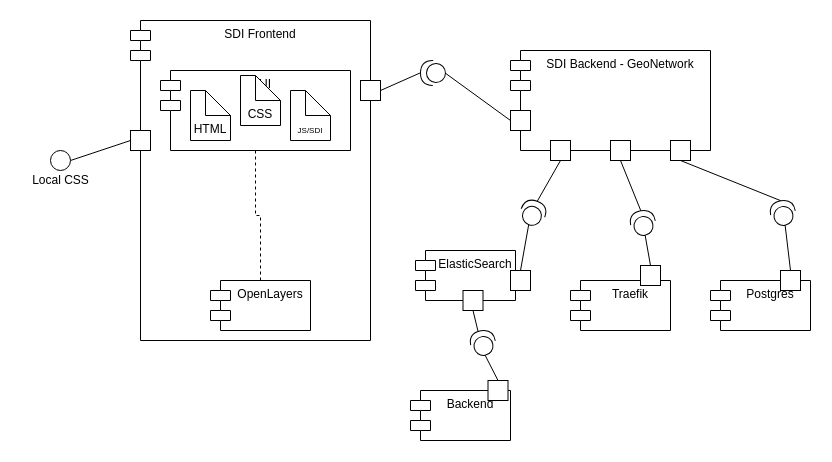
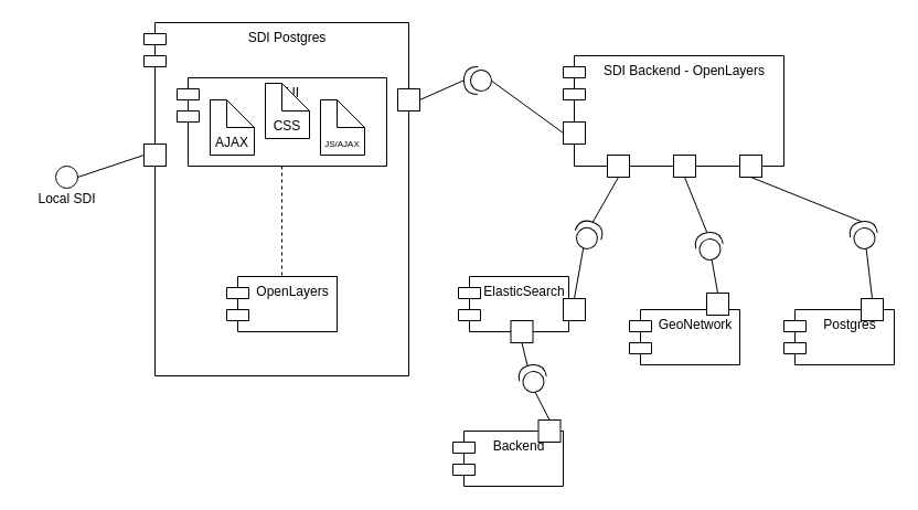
  <mxCell id="0" />
  <mxCell id="1" parent="0" />
- <mxCell id="2" value="SDI Backend - GeoNetwork" style="shape=module;align=left;spacingLeft=20;align=center;verticalAlign=top;whiteSpace=wrap;html=1;" parent="1" vertex="1"><mxGeometry x="510" y="50" width="200" height="100" as="geometry" /></mxCell>
+ <mxCell id="2" value="SDI Backend - OpenLayers" style="shape=module;align=left;spacingLeft=20;align=center;verticalAlign=top;whiteSpace=wrap;html=1;" parent="1" vertex="1"><mxGeometry x="510" y="50" width="200" height="100" as="geometry" /></mxCell>
  <mxCell id="3" value="" style="fontStyle=0;labelPosition=right;verticalLabelPosition=middle;align=left;verticalAlign=middle;spacingLeft=2;html=1;" parent="1" vertex="1"><mxGeometry x="510" y="110" width="20" height="20" as="geometry" /></mxCell>
  <mxCell id="4" value="" style="shape=providedRequiredInterface;html=1;verticalLabelPosition=bottom;sketch=0;rotation=-179;" parent="1" vertex="1"><mxGeometry x="420" y="60" width="24.95" height="25" as="geometry" /></mxCell>
  <mxCell id="5" value="" style="endArrow=none;startArrow=none;endFill=0;startFill=0;endSize=8;html=1;verticalAlign=bottom;labelBackgroundColor=none;strokeWidth=1;rounded=0;entryX=1;entryY=0.5;entryDx=0;entryDy=0;entryPerimeter=0;exitX=1;exitY=0.5;exitDx=0;exitDy=0;" parent="1" source="14" target="4" edge="1"><mxGeometry width="160" relative="1" as="geometry"><mxPoint x="330" y="260" as="sourcePoint" /><mxPoint x="490" y="260" as="targetPoint" /></mxGeometry></mxCell>
  <mxCell id="6" value="" style="endArrow=none;startArrow=none;endFill=0;startFill=0;endSize=8;html=1;verticalAlign=bottom;labelBackgroundColor=none;strokeWidth=1;rounded=0;entryX=0;entryY=0.5;entryDx=0;entryDy=0;exitX=0;exitY=0.5;exitDx=0;exitDy=0;exitPerimeter=0;" parent="1" source="4" target="3" edge="1"><mxGeometry width="160" relative="1" as="geometry"><mxPoint x="414.95" y="114" as="sourcePoint" /><mxPoint x="504.95" y="106" as="targetPoint" /></mxGeometry></mxCell>
  <mxCell id="7" value="" style="group" parent="1" vertex="1" connectable="0"><mxGeometry x="130" y="20" width="250" height="320" as="geometry" /></mxCell>
- <mxCell id="8" value="SDI Frontend" style="shape=module;align=left;spacingLeft=20;align=center;verticalAlign=top;whiteSpace=wrap;html=1;" parent="7" vertex="1"><mxGeometry width="240" height="320" as="geometry" /></mxCell>
+ <mxCell id="8" value="SDI Postgres" style="shape=module;align=left;spacingLeft=20;align=center;verticalAlign=top;whiteSpace=wrap;html=1;" parent="7" vertex="1"><mxGeometry width="240" height="320" as="geometry" /></mxCell>
  <mxCell id="9" value="" style="group" parent="7" vertex="1" connectable="0"><mxGeometry x="30" y="50" width="190" height="80" as="geometry" /></mxCell>
  <mxCell id="10" value="UI" style="shape=module;align=left;spacingLeft=20;align=center;verticalAlign=top;whiteSpace=wrap;html=1;" parent="9" vertex="1"><mxGeometry width="190" height="80" as="geometry" /></mxCell>
- <mxCell id="11" value="HTML" style="shape=note2;boundedLbl=1;whiteSpace=wrap;html=1;size=25;verticalAlign=top;align=center;" parent="9" vertex="1"><mxGeometry x="30" y="20" width="40" height="50" as="geometry" /></mxCell>
+ <mxCell id="11" value="AJAX" style="shape=note2;boundedLbl=1;whiteSpace=wrap;html=1;size=25;verticalAlign=top;align=center;" parent="9" vertex="1"><mxGeometry x="30" y="20" width="40" height="50" as="geometry" /></mxCell>
  <mxCell id="12" value="CSS" style="shape=note2;boundedLbl=1;whiteSpace=wrap;html=1;size=25;verticalAlign=top;align=center;" parent="9" vertex="1"><mxGeometry x="80" y="5" width="40" height="50" as="geometry" /></mxCell>
- <mxCell id="13" value="&lt;font style=&quot;font-size: 8px;&quot;&gt;JS/SDI&lt;/font&gt;" style="shape=note2;boundedLbl=1;whiteSpace=wrap;html=1;size=25;verticalAlign=top;align=center;" parent="9" vertex="1"><mxGeometry x="130" y="20" width="40" height="50" as="geometry" /></mxCell>
+ <mxCell id="13" value="&lt;font style=&quot;font-size: 8px;&quot;&gt;JS/AJAX&lt;/font&gt;" style="shape=note2;boundedLbl=1;whiteSpace=wrap;html=1;size=25;verticalAlign=top;align=center;" parent="9" vertex="1"><mxGeometry x="130" y="20" width="40" height="50" as="geometry" /></mxCell>
  <mxCell id="14" value="" style="fontStyle=0;labelPosition=right;verticalLabelPosition=middle;align=left;verticalAlign=middle;spacingLeft=2;html=1;" parent="7" vertex="1"><mxGeometry x="230" y="60" width="20" height="20" as="geometry" /></mxCell>
- <mxCell id="15" value="OpenLayers" style="shape=module;align=left;spacingLeft=20;align=center;verticalAlign=top;whiteSpace=wrap;html=1;" parent="7" vertex="1"><mxGeometry x="80" y="260" width="100" height="50" as="geometry" /></mxCell>
+ <mxCell id="15" value="OpenLayers" style="shape=module;align=left;spacingLeft=20;align=center;verticalAlign=top;whiteSpace=wrap;html=1;" parent="7" vertex="1"><mxGeometry x="75" y="230" width="100" height="50" as="geometry" /></mxCell>
  <mxCell id="16" style="edgeStyle=orthogonalEdgeStyle;rounded=0;orthogonalLoop=1;jettySize=auto;html=1;exitX=0.5;exitY=1;exitDx=0;exitDy=0;entryX=0.5;entryY=0;entryDx=0;entryDy=0;dashed=1;endArrow=none;" parent="7" source="10" target="15" edge="1"><mxGeometry relative="1" as="geometry" /></mxCell>
  <mxCell id="17" value="" style="fontStyle=0;labelPosition=right;verticalLabelPosition=middle;align=left;verticalAlign=middle;spacingLeft=2;" parent="7" vertex="1"><mxGeometry y="110" width="20" height="20" as="geometry" /></mxCell>
  <mxCell id="18" value="" style="ellipse;" parent="1" vertex="1"><mxGeometry x="50" y="150" width="20" height="20" as="geometry" /></mxCell>
  <mxCell id="19" value="" style="endArrow=none;startArrow=none;endFill=0;startFill=0;endSize=8;html=1;verticalAlign=bottom;labelBackgroundColor=none;strokeWidth=1;rounded=0;entryX=0;entryY=0.5;entryDx=0;entryDy=0;exitX=1;exitY=0.5;exitDx=0;exitDy=0;" parent="1" source="18" target="17" edge="1"><mxGeometry width="160" relative="1" as="geometry"><mxPoint x="80" y="170" as="sourcePoint" /><mxPoint x="120" y="152" as="targetPoint" /></mxGeometry></mxCell>
  <mxCell id="20" value="" style="shape=providedRequiredInterface;html=1;verticalLabelPosition=bottom;sketch=0;rotation=-70;" vertex="1" parent="1"><mxGeometry x="519.996" y="199.996" width="24.95" height="25" as="geometry" /></mxCell>
  <mxCell id="21" value="" style="group" vertex="1" connectable="0" parent="1"><mxGeometry x="415" y="250" width="115" height="50" as="geometry" /></mxCell>
  <mxCell id="22" value="ElasticSearch" style="shape=module;align=left;spacingLeft=20;align=center;verticalAlign=top;whiteSpace=wrap;html=1;" parent="21" vertex="1"><mxGeometry width="100" height="50" as="geometry" /></mxCell>
  <mxCell id="23" value="" style="fontStyle=0;labelPosition=right;verticalLabelPosition=middle;align=left;verticalAlign=middle;spacingLeft=2;html=1;" vertex="1" parent="21"><mxGeometry x="95" y="20" width="20" height="20" as="geometry" /></mxCell>
  <mxCell id="24" value="" style="endArrow=none;startArrow=none;endFill=0;startFill=0;endSize=8;html=1;verticalAlign=bottom;labelBackgroundColor=none;strokeWidth=1;rounded=0;entryX=0.5;entryY=0;entryDx=0;entryDy=0;exitX=0;exitY=0.5;exitDx=0;exitDy=0;exitPerimeter=0;" edge="1" parent="1" source="20" target="23"><mxGeometry width="160" relative="1" as="geometry"><mxPoint x="440" y="190" as="sourcePoint" /><mxPoint x="505" y="237" as="targetPoint" /></mxGeometry></mxCell>
  <mxCell id="25" value="" style="fontStyle=0;labelPosition=right;verticalLabelPosition=middle;align=left;verticalAlign=middle;spacingLeft=2;html=1;" vertex="1" parent="1"><mxGeometry x="550" y="140" width="20" height="20" as="geometry" /></mxCell>
  <mxCell id="26" value="" style="fontStyle=0;labelPosition=right;verticalLabelPosition=middle;align=left;verticalAlign=middle;spacingLeft=2;html=1;" vertex="1" parent="1"><mxGeometry x="610" y="140" width="20" height="20" as="geometry" /></mxCell>
  <mxCell id="27" value="" style="fontStyle=0;labelPosition=right;verticalLabelPosition=middle;align=left;verticalAlign=middle;spacingLeft=2;html=1;" vertex="1" parent="1"><mxGeometry x="670" y="140" width="20" height="20" as="geometry" /></mxCell>
  <mxCell id="28" value="" style="endArrow=none;startArrow=none;endFill=0;startFill=0;endSize=8;html=1;verticalAlign=bottom;labelBackgroundColor=none;strokeWidth=1;rounded=0;entryX=1;entryY=0.5;entryDx=0;entryDy=0;exitX=0.5;exitY=1;exitDx=0;exitDy=0;entryPerimeter=0;" edge="1" parent="1" source="25" target="20"><mxGeometry width="160" relative="1" as="geometry"><mxPoint x="455" y="83" as="sourcePoint" /><mxPoint x="520" y="130" as="targetPoint" /></mxGeometry></mxCell>
  <mxCell id="29" value="" style="endArrow=none;startArrow=none;endFill=0;startFill=0;endSize=8;html=1;verticalAlign=bottom;labelBackgroundColor=none;strokeWidth=1;rounded=0;entryX=0.5;entryY=1;entryDx=0;entryDy=0;exitX=1;exitY=0.5;exitDx=0;exitDy=0;exitPerimeter=0;" edge="1" parent="1" source="44" target="26"><mxGeometry width="160" relative="1" as="geometry"><mxPoint x="620" y="210" as="sourcePoint" /><mxPoint x="530" y="140" as="targetPoint" /></mxGeometry></mxCell>
  <mxCell id="30" value="" style="endArrow=none;startArrow=none;endFill=0;startFill=0;endSize=8;html=1;verticalAlign=bottom;labelBackgroundColor=none;strokeWidth=1;rounded=0;entryX=1;entryY=0.5;entryDx=0;entryDy=0;exitX=0.5;exitY=1;exitDx=0;exitDy=0;entryPerimeter=0;" edge="1" parent="1" source="27" target="45"><mxGeometry width="160" relative="1" as="geometry"><mxPoint x="670" y="170" as="sourcePoint" /><mxPoint x="735" y="217" as="targetPoint" /></mxGeometry></mxCell>
  <mxCell id="31" value="" style="fontStyle=0;labelPosition=right;verticalLabelPosition=middle;align=left;verticalAlign=middle;spacingLeft=2;html=1;" vertex="1" parent="1"><mxGeometry x="462.5" y="290" width="20" height="20" as="geometry" /></mxCell>
  <mxCell id="32" value="" style="group" vertex="1" connectable="0" parent="1"><mxGeometry x="410" y="380" width="100" height="60" as="geometry" /></mxCell>
  <mxCell id="33" value="Backend" style="shape=module;align=left;spacingLeft=20;align=center;verticalAlign=top;whiteSpace=wrap;html=1;" parent="32" vertex="1"><mxGeometry y="10" width="100" height="50" as="geometry" /></mxCell>
  <mxCell id="34" value="" style="fontStyle=0;labelPosition=right;verticalLabelPosition=middle;align=left;verticalAlign=middle;spacingLeft=2;html=1;" vertex="1" parent="32"><mxGeometry x="77.5" width="20" height="20" as="geometry" /></mxCell>
  <mxCell id="35" value="" style="shape=providedRequiredInterface;html=1;verticalLabelPosition=bottom;sketch=0;rotation=-100;" vertex="1" parent="1"><mxGeometry x="469.996" y="329.996" width="24.95" height="25" as="geometry" /></mxCell>
  <mxCell id="36" value="" style="endArrow=none;startArrow=none;endFill=0;startFill=0;endSize=8;html=1;verticalAlign=bottom;labelBackgroundColor=none;strokeWidth=1;rounded=0;entryX=0;entryY=0.5;entryDx=0;entryDy=0;exitX=0.5;exitY=0;exitDx=0;exitDy=0;entryPerimeter=0;" edge="1" parent="1" source="34" target="35"><mxGeometry width="160" relative="1" as="geometry"><mxPoint x="509.17" y="380" as="sourcePoint" /><mxPoint x="509.17" y="330" as="targetPoint" /></mxGeometry></mxCell>
  <mxCell id="37" value="" style="endArrow=none;startArrow=none;endFill=0;startFill=0;endSize=8;html=1;verticalAlign=bottom;labelBackgroundColor=none;strokeWidth=1;rounded=0;entryX=0.5;entryY=1;entryDx=0;entryDy=0;exitX=1.006;exitY=0.386;exitDx=0;exitDy=0;exitPerimeter=0;" edge="1" parent="1" source="35" target="31"><mxGeometry width="160" relative="1" as="geometry"><mxPoint x="508" y="390" as="sourcePoint" /><mxPoint x="495" y="365" as="targetPoint" /></mxGeometry></mxCell>
  <mxCell id="38" value="" style="group" vertex="1" connectable="0" parent="1"><mxGeometry x="570" y="265" width="100" height="65" as="geometry" /></mxCell>
- <mxCell id="39" value="Traefik" style="shape=module;align=left;spacingLeft=20;align=center;verticalAlign=top;whiteSpace=wrap;html=1;" parent="38" vertex="1"><mxGeometry y="15" width="100" height="50" as="geometry" /></mxCell>
+ <mxCell id="39" value="GeoNetwork" style="shape=module;align=left;spacingLeft=20;align=center;verticalAlign=top;whiteSpace=wrap;html=1;" parent="38" vertex="1"><mxGeometry y="15" width="100" height="50" as="geometry" /></mxCell>
  <mxCell id="40" value="" style="fontStyle=0;labelPosition=right;verticalLabelPosition=middle;align=left;verticalAlign=middle;spacingLeft=2;html=1;" vertex="1" parent="38"><mxGeometry x="70" width="20" height="20" as="geometry" /></mxCell>
  <mxCell id="41" value="" style="group" vertex="1" connectable="0" parent="1"><mxGeometry x="710" y="270" width="100" height="60" as="geometry" /></mxCell>
  <mxCell id="42" value="Postgres" style="shape=module;align=left;spacingLeft=20;align=center;verticalAlign=top;whiteSpace=wrap;html=1;" parent="41" vertex="1"><mxGeometry y="10" width="100" height="50" as="geometry" /></mxCell>
  <mxCell id="43" value="" style="fontStyle=0;labelPosition=right;verticalLabelPosition=middle;align=left;verticalAlign=middle;spacingLeft=2;html=1;" vertex="1" parent="41"><mxGeometry x="70" width="20" height="20" as="geometry" /></mxCell>
  <mxCell id="44" value="" style="shape=providedRequiredInterface;html=1;verticalLabelPosition=bottom;sketch=0;rotation=-100;" vertex="1" parent="1"><mxGeometry x="629.996" y="209.996" width="24.95" height="25" as="geometry" /></mxCell>
  <mxCell id="45" value="" style="shape=providedRequiredInterface;html=1;verticalLabelPosition=bottom;sketch=0;rotation=-100;" vertex="1" parent="1"><mxGeometry x="769.996" y="199.996" width="24.95" height="25" as="geometry" /></mxCell>
  <mxCell id="46" value="" style="endArrow=none;startArrow=none;endFill=0;startFill=0;endSize=8;html=1;verticalAlign=bottom;labelBackgroundColor=none;strokeWidth=1;rounded=0;entryX=0.5;entryY=0;entryDx=0;entryDy=0;exitX=0;exitY=0.5;exitDx=0;exitDy=0;exitPerimeter=0;" edge="1" parent="1" source="44" target="40"><mxGeometry width="160" relative="1" as="geometry"><mxPoint x="570" y="170" as="sourcePoint" /><mxPoint x="547" y="211" as="targetPoint" /></mxGeometry></mxCell>
  <mxCell id="47" value="" style="endArrow=none;startArrow=none;endFill=0;startFill=0;endSize=8;html=1;verticalAlign=bottom;labelBackgroundColor=none;strokeWidth=1;rounded=0;entryX=0.5;entryY=0;entryDx=0;entryDy=0;exitX=0;exitY=0.5;exitDx=0;exitDy=0;exitPerimeter=0;" edge="1" parent="1" source="45" target="43"><mxGeometry width="160" relative="1" as="geometry"><mxPoint x="580" y="180" as="sourcePoint" /><mxPoint x="557" y="221" as="targetPoint" /></mxGeometry></mxCell>
- <mxCell id="48" value="Local CSS" style="text;html=1;align=center;verticalAlign=middle;resizable=0;points=[];autosize=1;strokeColor=none;fillColor=none;" vertex="1" parent="1"><mxGeometry x="20" y="165" width="80" height="30" as="geometry" /></mxCell>
+ <mxCell id="48" value="Local SDI" style="text;html=1;align=center;verticalAlign=middle;resizable=0;points=[];autosize=1;strokeColor=none;fillColor=none;" vertex="1" parent="1"><mxGeometry x="20" y="165" width="80" height="30" as="geometry" /></mxCell>
